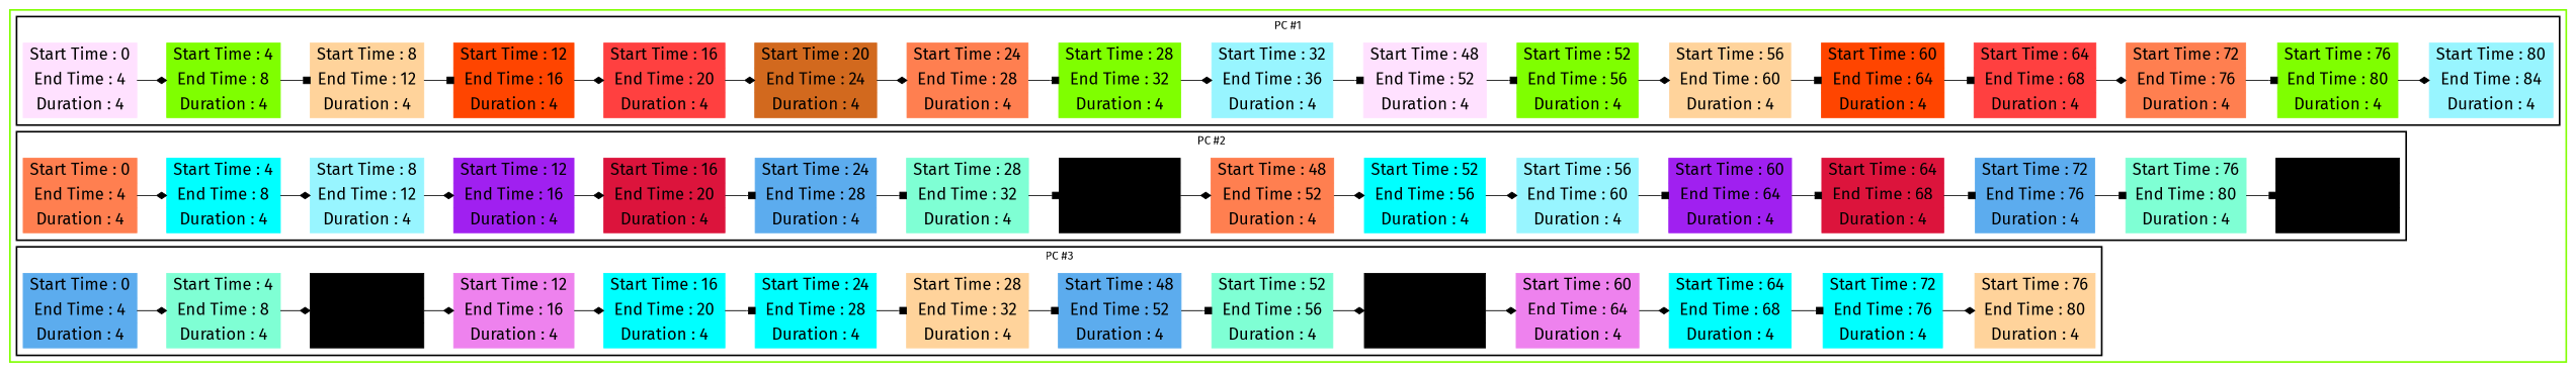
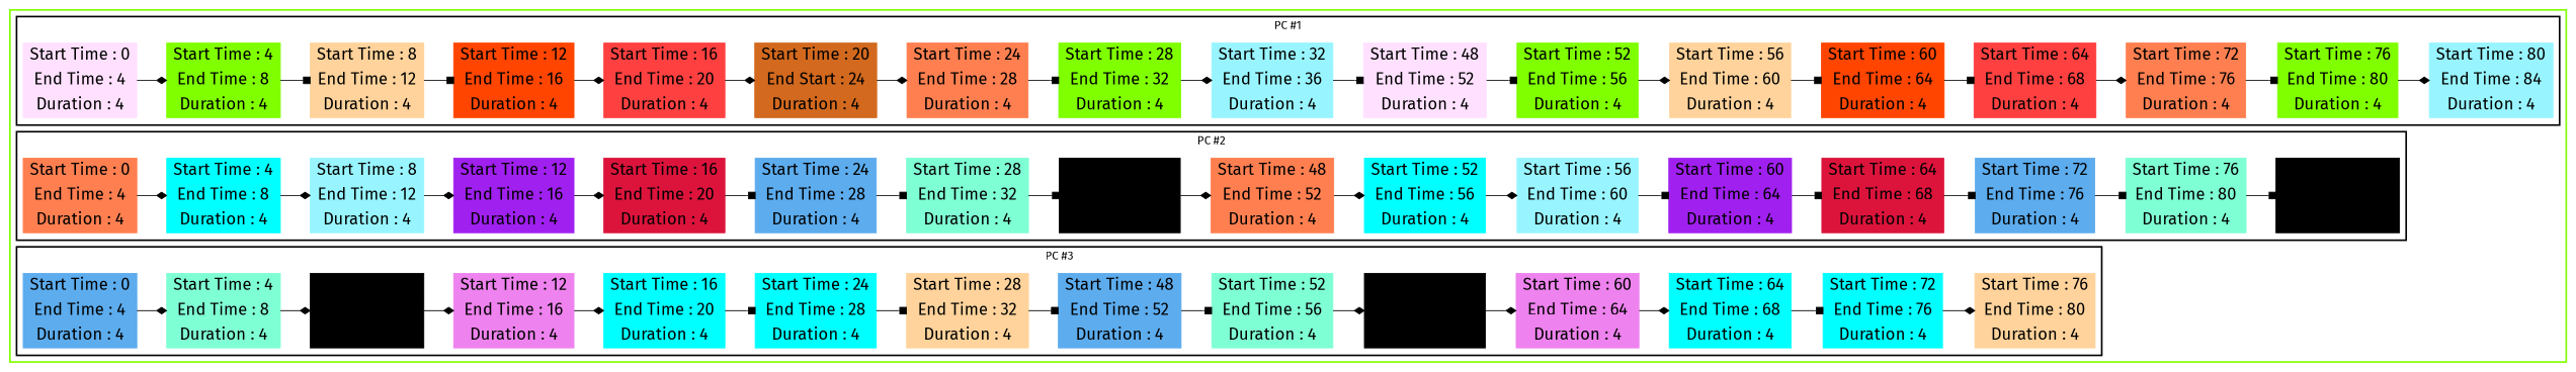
  digraph {
    fontname="Fira Sans"
    rankdir=LR
    node [color=chartreuse fontname="Fira Sans" fontsize=20 shape=record style=filled]
    edge [fontname="Fira Sans" arrowhead=diamond]
    n1 [color=thistle1 label="Start Time : 0 | End Time : 4 | Duration : 4"]
    n2 [label="Start Time : 4 | End Time : 8 | Duration : 4"]
    n3 [color=burlywood1 label="Start Time : 8 | End Time : 12 | Duration : 4"]
    n4 [color=orangered1 label="Start Time : 12 | End Time : 16 | Duration : 4"]
    n5 [color=brown1 label="Start Time : 16 | End Time : 20 | Duration : 4"]
-   n6 [color=chocolate label="Start Time : 20 | End Time : 24 | Duration : 4"]
+   n6 [color=chocolate label="Start Time : 20 | End Start : 24 | Duration : 4"]
    n7 [color=coral label="Start Time : 24 | End Time : 28 | Duration : 4"]
    n8 [label="Start Time : 28 | End Time : 32 | Duration : 4"]
    n9 [color=cadetblue1 label="Start Time : 32 | End Time : 36 | Duration : 4"]
    n10 [color=thistle1 label="Start Time : 48 | End Time : 52 | Duration : 4"]
    n11 [label="Start Time : 52 | End Time : 56 | Duration : 4"]
    n12 [color=burlywood1 label="Start Time : 56 | End Time : 60 | Duration : 4"]
    n13 [color=orangered1 label="Start Time : 60 | End Time : 64 | Duration : 4"]
    n14 [color=brown1 label="Start Time : 64 | End Time : 68 | Duration : 4"]
    n15 [color=coral label="Start Time : 72 | End Time : 76 | Duration : 4"]
    n16 [label="Start Time : 76 | End Time : 80 | Duration : 4"]
    n17 [color=cadetblue1 label="Start Time : 80 | End Time : 84 | Duration : 4"]
    n18 [color=coral label="Start Time : 0 | End Time : 4 | Duration : 4"]
    n19 [color=aqua label="Start Time : 4 | End Time : 8 | Duration : 4"]
    n20 [color=cadetblue1 label="Start Time : 8 | End Time : 12 | Duration : 4"]
    n21 [color=x11purple label="Start Time : 12 | End Time : 16 | Duration : 4"]
    n22 [color=crimson label="Start Time : 16 | End Time : 20 | Duration : 4"]
    n23 [color=steelblue2 label="Start Time : 24 | End Time : 28 | Duration : 4"]
    n24 [color=aquamarine label="Start Time : 28 | End Time : 32 | Duration : 4"]
    n25 [color=cornflower label="Start Time : 32 | End Time : 36 | Duration : 4"]
    n26 [color=coral label="Start Time : 48 | End Time : 52 | Duration : 4"]
    n27 [color=aqua label="Start Time : 52 | End Time : 56 | Duration : 4"]
    n28 [color=cadetblue1 label="Start Time : 56 | End Time : 60 | Duration : 4"]
    n29 [color=x11purple label="Start Time : 60 | End Time : 64 | Duration : 4"]
    n30 [color=crimson label="Start Time : 64 | End Time : 68 | Duration : 4"]
    n31 [color=steelblue2 label="Start Time : 72 | End Time : 76 | Duration : 4"]
    n32 [color=aquamarine label="Start Time : 76 | End Time : 80 | Duration : 4"]
    n33 [color=cornflower label="Start Time : 80 | End Time : 84 | Duration : 4"]
    n34 [color=steelblue2 label="Start Time : 0 | End Time : 4 | Duration : 4"]
    n35 [color=aquamarine label="Start Time : 4 | End Time : 8 | Duration : 4"]
    n36 [color=cornflower label="Start Time : 8 | End Time : 12 | Duration : 4"]
    n37 [color=violet label="Start Time : 12 | End Time : 16 | Duration : 4"]
    n38 [color=cyan label="Start Time : 16 | End Time : 20 | Duration : 4"]
    n39 [color=aqua label="Start Time : 24 | End Time : 28 | Duration : 4"]
    n40 [color=burlywood1 label="Start Time : 28 | End Time : 32 | Duration : 4"]
    n41 [color=steelblue2 label="Start Time : 48 | End Time : 52 | Duration : 4"]
    n42 [color=aquamarine label="Start Time : 52 | End Time : 56 | Duration : 4"]
    n43 [color=cornflower label="Start Time : 56 | End Time : 60 | Duration : 4"]
    n44 [color=violet label="Start Time : 60 | End Time : 64 | Duration : 4"]
    n45 [color=cyan label="Start Time : 64 | End Time : 68 | Duration : 4"]
    n46 [color=aqua label="Start Time : 72 | End Time : 76 | Duration : 4"]
    n47 [color=burlywood1 label="Start Time : 76 | End Time : 80 | Duration : 4"]
    subgraph cluster_1 {
      color=chartreuse
      style=bold
      subgraph cluster_2 {
        color=black
        label="PC #1"
        style=bold
        n1
        n2
        n3
        n4
        n5
        n6
        n7
        n8
        n9
        n10
        n11
        n12
        n13
        n14
        n15
        n16
        n17
      }
      subgraph cluster_3 {
        color=black
        label="PC #2"
        style=bold
        n18
        n19
        n20
        n21
        n22
        n23
        n24
        n25
        n26
        n27
        n28
        n29
        n30
        n31
        n32
        n33
      }
      subgraph cluster_4 {
        color=black
        label="PC #3"
        style=bold
        n34
        n35
        n36
        n37
        n38
        n39
        n40
        n41
        n42
        n43
        n44
        n45
        n46
        n47
      }
    }
    n1 -> n2
    n2 -> n3 [arrowhead=box]
    n3 -> n4 [arrowhead=box]
    n4 -> n5
    n5 -> n6
    n6 -> n7
    n7 -> n8 [arrowhead=box]
    n8 -> n9
    n9 -> n10 [arrowhead=box]
    n10 -> n11 [arrowhead=box]
    n11 -> n12
    n12 -> n13 [arrowhead=box]
    n13 -> n14 [arrowhead=box]
    n14 -> n15
    n15 -> n16 [arrowhead=box]
    n16 -> n17
    n18 -> n19
    n19 -> n20
    n20 -> n21
    n21 -> n22
    n22 -> n23 [arrowhead=box]
    n23 -> n24 [arrowhead=box]
    n24 -> n25 [arrowhead=box]
    n25 -> n26
    n26 -> n27
    n27 -> n28
    n28 -> n29 [arrowhead=box]
    n29 -> n30 [arrowhead=box]
    n30 -> n31 [arrowhead=box]
    n31 -> n32 [arrowhead=box]
    n32 -> n33 [arrowhead=box]
    n34 -> n35
    n35 -> n36
    n36 -> n37
    n37 -> n38
    n38 -> n39 [arrowhead=box]
    n39 -> n40 [arrowhead=box]
    n40 -> n41 [arrowhead=box]
    n41 -> n42 [arrowhead=box]
    n42 -> n43
    n43 -> n44
    n44 -> n45
    n45 -> n46 [arrowhead=box]
    n46 -> n47
  }
